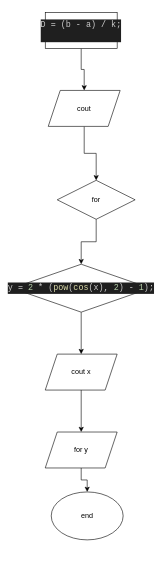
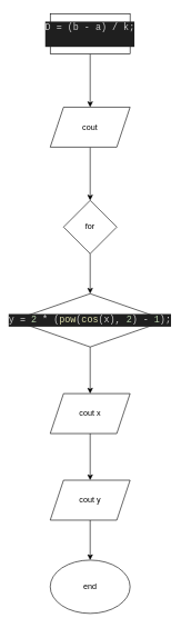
  <mxCell id="0" />
  <mxCell id="1" parent="0" />
  <mxCell id="2" style="edgeStyle=orthogonalEdgeStyle;rounded=0;orthogonalLoop=1;jettySize=auto;html=1;" edge="1" parent="1" source="3" target="5"><mxGeometry relative="1" as="geometry" /></mxCell>
  <mxCell id="3" value="&lt;div style=&quot;color: rgb(204, 204, 204); background-color: rgb(31, 31, 31); font-family: Consolas, &amp;quot;Courier New&amp;quot;, monospace; font-size: 14px; line-height: 19px; white-space: pre;&quot;&gt;&lt;div&gt;D &lt;span style=&quot;color: #d4d4d4;&quot;&gt;=&lt;/span&gt; (b &lt;span style=&quot;color: #d4d4d4;&quot;&gt;-&lt;/span&gt; a) &lt;span style=&quot;color: #d4d4d4;&quot;&gt;/&lt;/span&gt; k;&lt;/div&gt;&lt;br&gt;&lt;/div&gt;" style="rounded=0;whiteSpace=wrap;html=1;" vertex="1" parent="1"><mxGeometry x="75" y="20" width="120" height="60" as="geometry" /></mxCell>
  <mxCell id="4" style="edgeStyle=orthogonalEdgeStyle;rounded=0;orthogonalLoop=1;jettySize=auto;html=1;" edge="1" parent="1" source="5" target="7"><mxGeometry relative="1" as="geometry" /></mxCell>
- <mxCell id="5" value="cout" style="shape=parallelogram;perimeter=parallelogramPerimeter;whiteSpace=wrap;html=1;fixedSize=1;" vertex="1" parent="1"><mxGeometry x="80" y="150" width="120" height="60" as="geometry" /></mxCell>
+ <mxCell id="5" value="cout" style="shape=parallelogram;perimeter=parallelogramPerimeter;whiteSpace=wrap;html=1;fixedSize=1;" vertex="1" parent="1"><mxGeometry x="75" y="160" width="120" height="60" as="geometry" /></mxCell>
  <mxCell id="6" style="edgeStyle=orthogonalEdgeStyle;rounded=0;orthogonalLoop=1;jettySize=auto;html=1;" edge="1" parent="1" source="7" target="14"><mxGeometry relative="1" as="geometry" /></mxCell>
- <mxCell id="7" value="for" style="rhombus;whiteSpace=wrap;html=1;" vertex="1" parent="1"><mxGeometry x="95" y="300" width="130" height="65" as="geometry" /></mxCell>
+ <mxCell id="7" value="for" style="rhombus;whiteSpace=wrap;html=1;" vertex="1" parent="1"><mxGeometry x="95" y="300" width="80" height="80" as="geometry" /></mxCell>
  <mxCell id="8" style="edgeStyle=orthogonalEdgeStyle;rounded=0;orthogonalLoop=1;jettySize=auto;html=1;" edge="1" parent="1" source="9" target="11"><mxGeometry relative="1" as="geometry" /></mxCell>
  <mxCell id="9" value="cout x" style="shape=parallelogram;perimeter=parallelogramPerimeter;whiteSpace=wrap;html=1;fixedSize=1;" vertex="1" parent="1"><mxGeometry x="75" y="590" width="120" height="60" as="geometry" /></mxCell>
  <mxCell id="10" style="edgeStyle=orthogonalEdgeStyle;rounded=0;orthogonalLoop=1;jettySize=auto;html=1;" edge="1" parent="1" source="11" target="12"><mxGeometry relative="1" as="geometry" /></mxCell>
- <mxCell id="11" value="for y" style="shape=parallelogram;perimeter=parallelogramPerimeter;whiteSpace=wrap;html=1;fixedSize=1;" vertex="1" parent="1"><mxGeometry x="75" y="720" width="120" height="60" as="geometry" /></mxCell>
- <mxCell id="12" value="end" style="ellipse;whiteSpace=wrap;html=1;" vertex="1" parent="1"><mxGeometry x="85" y="820" width="120" height="80" as="geometry" /></mxCell>
+ <mxCell id="11" value="cout y" style="shape=parallelogram;perimeter=parallelogramPerimeter;whiteSpace=wrap;html=1;fixedSize=1;" vertex="1" parent="1"><mxGeometry x="75" y="720" width="120" height="60" as="geometry" /></mxCell>
+ <mxCell id="12" value="end" style="ellipse;whiteSpace=wrap;html=1;" vertex="1" parent="1"><mxGeometry x="75" y="840" width="120" height="80" as="geometry" /></mxCell>
  <mxCell id="13" style="edgeStyle=orthogonalEdgeStyle;rounded=0;orthogonalLoop=1;jettySize=auto;html=1;" edge="1" parent="1" source="14" target="9"><mxGeometry relative="1" as="geometry" /></mxCell>
  <mxCell id="14" value="&lt;div style=&quot;color: rgb(204, 204, 204); background-color: rgb(31, 31, 31); font-family: Consolas, &amp;quot;Courier New&amp;quot;, monospace; font-size: 14px; line-height: 19px; white-space: pre;&quot;&gt;y &lt;span style=&quot;color: #d4d4d4;&quot;&gt;=&lt;/span&gt; &lt;span style=&quot;color: #b5cea8;&quot;&gt;2&lt;/span&gt; &lt;span style=&quot;color: #d4d4d4;&quot;&gt;*&lt;/span&gt; (&lt;span style=&quot;color: #dcdcaa;&quot;&gt;pow&lt;/span&gt;(&lt;span style=&quot;color: #dcdcaa;&quot;&gt;cos&lt;/span&gt;(x), &lt;span style=&quot;color: #b5cea8;&quot;&gt;2&lt;/span&gt;) &lt;span style=&quot;color: #d4d4d4;&quot;&gt;-&lt;/span&gt; &lt;span style=&quot;color: #b5cea8;&quot;&gt;1&lt;/span&gt;);&lt;/div&gt;" style="rhombus;whiteSpace=wrap;html=1;" vertex="1" parent="1"><mxGeometry x="20" y="440" width="230" height="80" as="geometry" /></mxCell>
